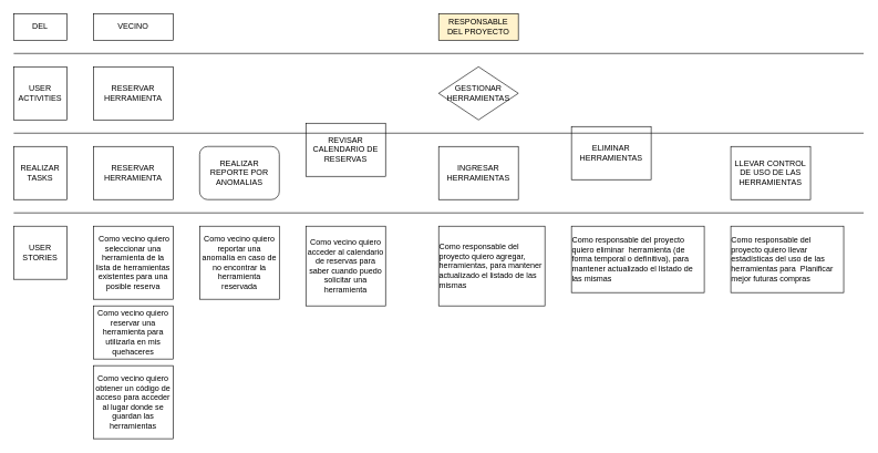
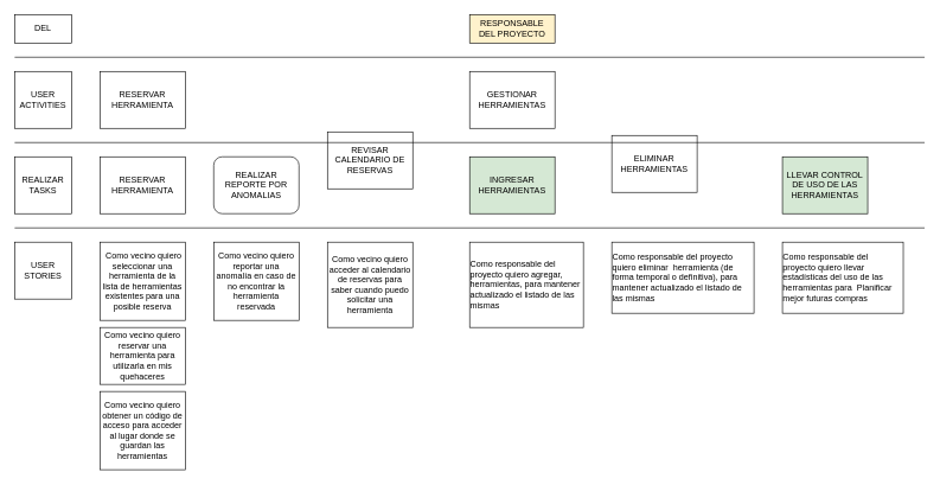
  <mxCell id="0" />
  <mxCell id="1" parent="0" />
  <mxCell id="2" value="USER ACTIVITIES" style="text;html=1;strokeColor=default;fillColor=none;align=center;verticalAlign=middle;whiteSpace=wrap;rounded=0;" parent="1" vertex="1"><mxGeometry x="20" y="100" width="80" height="80" as="geometry" /></mxCell>
  <mxCell id="3" value="REALIZAR TASKS" style="text;html=1;strokeColor=default;fillColor=none;align=center;verticalAlign=middle;whiteSpace=wrap;rounded=0;" parent="1" vertex="1"><mxGeometry x="20" y="220" width="80" height="80" as="geometry" /></mxCell>
  <mxCell id="4" value="USER STORIES" style="text;html=1;strokeColor=default;fillColor=none;align=center;verticalAlign=middle;whiteSpace=wrap;rounded=0;" parent="1" vertex="1"><mxGeometry x="20" y="340" width="80" height="80" as="geometry" /></mxCell>
  <mxCell id="5" value="DEL" style="text;html=1;strokeColor=default;fillColor=none;align=center;verticalAlign=middle;whiteSpace=wrap;rounded=0;" parent="1" vertex="1"><mxGeometry x="20" y="20" width="80" height="40" as="geometry" /></mxCell>
- <mxCell id="6" value="VECINO" style="rounded=0;whiteSpace=wrap;html=1;" parent="1" vertex="1"><mxGeometry x="140" y="20" width="120" height="40" as="geometry" /></mxCell>
  <mxCell id="7" value="RESERVAR HERRAMIENTA" style="rounded=0;whiteSpace=wrap;html=1;" parent="1" vertex="1"><mxGeometry x="140" y="100" width="120" height="80" as="geometry" /></mxCell>
  <mxCell id="8" value="RESPONSABLE &lt;br&gt;DEL PROYECTO" style="rounded=0;whiteSpace=wrap;html=1;fillColor=#fff2cc;" parent="1" vertex="1"><mxGeometry x="660" y="20" width="120" height="40" as="geometry" /></mxCell>
- <mxCell id="9" value="GESTIONAR HERRAMIENTAS" style="rhombus;whiteSpace=wrap;html=1;" parent="1" vertex="1"><mxGeometry x="660" y="100" width="120" height="80" as="geometry" /></mxCell>
+ <mxCell id="9" value="GESTIONAR HERRAMIENTAS" style="rounded=0;whiteSpace=wrap;html=1;" parent="1" vertex="1"><mxGeometry x="660" y="100" width="120" height="80" as="geometry" /></mxCell>
  <mxCell id="10" value="&amp;nbsp;Como vecino quiero seleccionar una herramienta de la lista de herramientas existentes para una posible reserva" style="rounded=0;whiteSpace=wrap;html=1;" parent="1" vertex="1"><mxGeometry x="140" y="340" width="120" height="110" as="geometry" /></mxCell>
  <mxCell id="11" value="Como vecino quiero obtener un código de acceso para acceder al lugar donde se guardan las herramientas" style="rounded=0;whiteSpace=wrap;html=1;" parent="1" vertex="1"><mxGeometry x="140" y="550" width="120" height="110" as="geometry" /></mxCell>
  <mxCell id="12" value="Como vecino quiero reservar una herramienta para utilizarla en mis quehaceres" style="rounded=0;whiteSpace=wrap;html=1;" parent="1" vertex="1"><mxGeometry x="140" y="460" width="120" height="80" as="geometry" /></mxCell>
  <mxCell id="13" value="&lt;span style=&quot;text-align: left;&quot;&gt;Como vecino quiero reportar una anomalía en caso de no encontrar la herramienta reservada&lt;/span&gt;" style="rounded=0;whiteSpace=wrap;html=1;" parent="1" vertex="1"><mxGeometry x="300" y="340" width="120" height="110" as="geometry" /></mxCell>
  <mxCell id="14" value="&lt;div style=&quot;text-align: left;&quot;&gt;&lt;span style=&quot;background-color: initial;&quot;&gt;Como responsable del proyecto quiero agregar, herramientas, para mantener actualizado el listado de las mismas&lt;/span&gt;&lt;/div&gt;" style="rounded=0;whiteSpace=wrap;html=1;" parent="1" vertex="1"><mxGeometry x="660" y="340" width="160" height="120" as="geometry" /></mxCell>
  <mxCell id="15" value="&lt;div style=&quot;text-align: left;&quot;&gt;Como responsable del proyecto quiero&amp;nbsp;&lt;span style=&quot;background-color: initial;&quot;&gt;eliminar&amp;nbsp; herramienta (de forma temporal o definitiva), para mantener&amp;nbsp;&lt;/span&gt;&lt;span style=&quot;background-color: initial;&quot;&gt;actualizado el listado de las mismas&lt;/span&gt;&lt;/div&gt;" style="rounded=0;whiteSpace=wrap;html=1;" parent="1" vertex="1"><mxGeometry x="860" y="340" width="200" height="100" as="geometry" /></mxCell>
  <mxCell id="16" value="&lt;div style=&quot;text-align: left;&quot;&gt;&lt;span style=&quot;background-color: initial;&quot;&gt;Como responsable del proyecto quiero llevar estadísticas del uso de las herramientas para&amp;nbsp; Planificar mejor futuras compras&lt;/span&gt;&lt;/div&gt;" style="rounded=0;whiteSpace=wrap;html=1;" parent="1" vertex="1"><mxGeometry x="1100" y="340" width="170" height="100" as="geometry" /></mxCell>
- <mxCell id="17" value="INGRESAR HERRAMIENTAS" style="rounded=0;whiteSpace=wrap;html=1;" parent="1" vertex="1"><mxGeometry x="660" y="220" width="120" height="80" as="geometry" /></mxCell>
+ <mxCell id="17" value="INGRESAR HERRAMIENTAS" style="rounded=0;whiteSpace=wrap;html=1;fillColor=#d5e8d4;" parent="1" vertex="1"><mxGeometry x="660" y="220" width="120" height="80" as="geometry" /></mxCell>
  <mxCell id="18" value="ELIMINAR HERRAMIENTAS" style="rounded=0;whiteSpace=wrap;html=1;" parent="1" vertex="1"><mxGeometry x="860" y="190" width="120" height="80" as="geometry" /></mxCell>
- <mxCell id="19" value="LLEVAR CONTROL DE USO DE LAS HERRAMIENTAS" style="rounded=0;whiteSpace=wrap;html=1;" parent="1" vertex="1"><mxGeometry x="1100" y="220" width="120" height="80" as="geometry" /></mxCell>
+ <mxCell id="19" value="LLEVAR CONTROL DE USO DE LAS HERRAMIENTAS" style="rounded=0;whiteSpace=wrap;html=1;fillColor=#d5e8d4;" parent="1" vertex="1"><mxGeometry x="1100" y="220" width="120" height="80" as="geometry" /></mxCell>
  <mxCell id="20" value="RESERVAR HERRAMIENTA" style="rounded=0;whiteSpace=wrap;html=1;" parent="1" vertex="1"><mxGeometry x="140" y="220" width="120" height="80" as="geometry" /></mxCell>
  <mxCell id="21" value="&lt;span style=&quot;text-align: left;&quot;&gt;Como vecino quiero&lt;/span&gt;&lt;br style=&quot;text-align: left;&quot;&gt;&lt;span style=&quot;text-align: left;&quot;&gt;acceder al calendario de reservas para saber cuando puedo solicitar una&lt;/span&gt;&lt;br style=&quot;text-align: left;&quot;&gt;&lt;span style=&quot;text-align: left;&quot;&gt;herramienta&lt;/span&gt;" style="rounded=0;whiteSpace=wrap;html=1;" parent="1" vertex="1"><mxGeometry x="460" y="340" width="120" height="120" as="geometry" /></mxCell>
  <mxCell id="22" value="REALIZAR REPORTE POR ANOMALIAS" style="whiteSpace=wrap;html=1;rounded=1;" parent="1" vertex="1"><mxGeometry x="300" y="220" width="120" height="80" as="geometry" /></mxCell>
  <mxCell id="23" value="REVISAR CALENDARIO DE RESERVAS" style="rounded=0;whiteSpace=wrap;html=1;" parent="1" vertex="1"><mxGeometry x="460" y="185" width="120" height="80" as="geometry" /></mxCell>
  <mxCell id="24" value="" style="endArrow=none;html=1;rounded=0;" parent="1" edge="1"><mxGeometry width="50" height="50" relative="1" as="geometry"><mxPoint x="20" y="80" as="sourcePoint" /><mxPoint x="1300" y="80" as="targetPoint" /></mxGeometry></mxCell>
  <mxCell id="25" value="" style="endArrow=none;html=1;rounded=0;" parent="1" edge="1"><mxGeometry width="50" height="50" relative="1" as="geometry"><mxPoint x="20" y="200" as="sourcePoint" /><mxPoint x="1300" y="200" as="targetPoint" /></mxGeometry></mxCell>
  <mxCell id="26" value="" style="endArrow=none;html=1;rounded=0;" parent="1" edge="1"><mxGeometry width="50" height="50" relative="1" as="geometry"><mxPoint x="20" y="320" as="sourcePoint" /><mxPoint x="1300" y="320" as="targetPoint" /></mxGeometry></mxCell>
